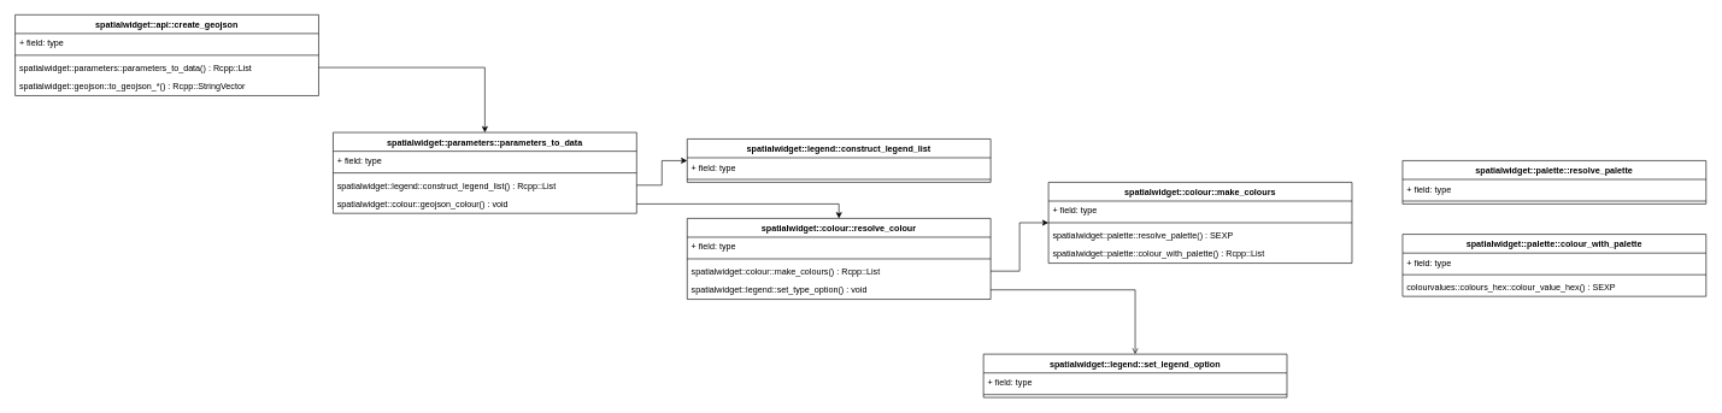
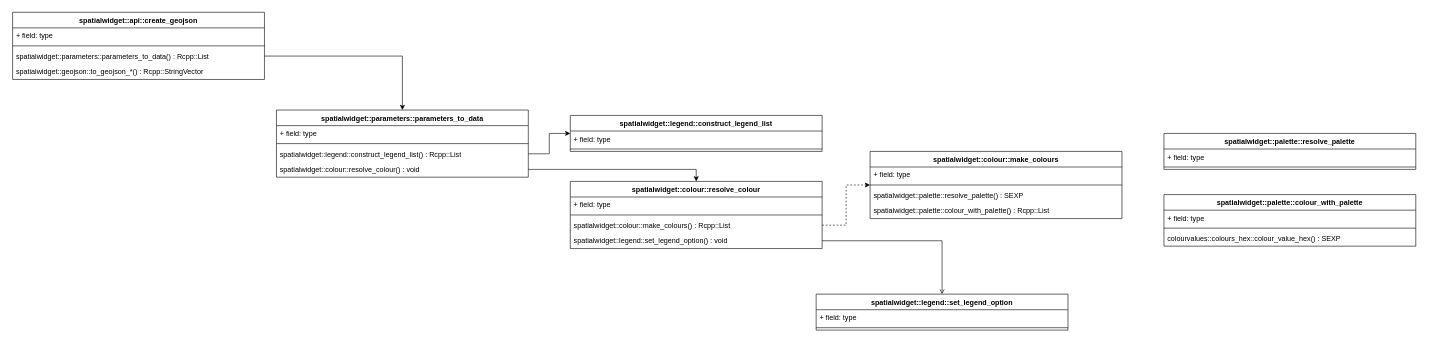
  <mxCell id="0" />
  <mxCell id="1" parent="0" />
  <mxCell id="2" value="spatialwidget::api::create_geojson" style="swimlane;fontStyle=1;align=center;verticalAlign=top;childLayout=stackLayout;horizontal=1;startSize=26;horizontalStack=0;resizeParent=1;resizeParentMax=0;resizeLast=0;collapsible=1;marginBottom=0;" vertex="1" parent="1"><mxGeometry x="20" y="20" width="420" height="112" as="geometry" /></mxCell>
  <mxCell id="3" value="+ field: type" style="text;strokeColor=none;fillColor=none;align=left;verticalAlign=top;spacingLeft=4;spacingRight=4;overflow=hidden;rotatable=0;points=[[0,0.5],[1,0.5]];portConstraint=eastwest;" vertex="1" parent="2"><mxGeometry y="26" width="420" height="26" as="geometry" /></mxCell>
  <mxCell id="4" value="" style="line;strokeWidth=1;fillColor=none;align=left;verticalAlign=middle;spacingTop=-1;spacingLeft=3;spacingRight=3;rotatable=0;labelPosition=right;points=[];portConstraint=eastwest;" vertex="1" parent="2"><mxGeometry y="52" width="420" height="8" as="geometry" /></mxCell>
  <mxCell id="5" value="spatialwidget::parameters::parameters_to_data() : Rcpp::List&#10;" style="text;strokeColor=none;fillColor=none;align=left;verticalAlign=top;spacingLeft=4;spacingRight=4;overflow=hidden;rotatable=0;points=[[0,0.5],[1,0.5]];portConstraint=eastwest;" vertex="1" parent="2"><mxGeometry y="60" width="420" height="26" as="geometry" /></mxCell>
  <mxCell id="6" value="spatialwidget::geojson::to_geojson_*() : Rcpp::StringVector&#10;" style="text;strokeColor=none;fillColor=none;align=left;verticalAlign=top;spacingLeft=4;spacingRight=4;overflow=hidden;rotatable=0;points=[[0,0.5],[1,0.5]];portConstraint=eastwest;" vertex="1" parent="2"><mxGeometry y="86" width="420" height="26" as="geometry" /></mxCell>
  <mxCell id="7" value="spatialwidget::parameters::parameters_to_data" style="swimlane;fontStyle=1;align=center;verticalAlign=top;childLayout=stackLayout;horizontal=1;startSize=26;horizontalStack=0;resizeParent=1;resizeParentMax=0;resizeLast=0;collapsible=1;marginBottom=0;" vertex="1" parent="1"><mxGeometry x="460" y="183" width="420" height="112" as="geometry" /></mxCell>
  <mxCell id="8" value="+ field: type" style="text;strokeColor=none;fillColor=none;align=left;verticalAlign=top;spacingLeft=4;spacingRight=4;overflow=hidden;rotatable=0;points=[[0,0.5],[1,0.5]];portConstraint=eastwest;" vertex="1" parent="7"><mxGeometry y="26" width="420" height="26" as="geometry" /></mxCell>
  <mxCell id="9" value="" style="line;strokeWidth=1;fillColor=none;align=left;verticalAlign=middle;spacingTop=-1;spacingLeft=3;spacingRight=3;rotatable=0;labelPosition=right;points=[];portConstraint=eastwest;" vertex="1" parent="7"><mxGeometry y="52" width="420" height="8" as="geometry" /></mxCell>
  <mxCell id="10" value="spatialwidget::legend::construct_legend_list() : Rcpp::List&#10;" style="text;strokeColor=none;fillColor=none;align=left;verticalAlign=top;spacingLeft=4;spacingRight=4;overflow=hidden;rotatable=0;points=[[0,0.5],[1,0.5]];portConstraint=eastwest;" vertex="1" parent="7"><mxGeometry y="60" width="420" height="26" as="geometry" /></mxCell>
- <mxCell id="11" value="spatialwidget::colour::geojson_colour() : void&#10;" style="text;strokeColor=none;fillColor=none;align=left;verticalAlign=top;spacingLeft=4;spacingRight=4;overflow=hidden;rotatable=0;points=[[0,0.5],[1,0.5]];portConstraint=eastwest;" vertex="1" parent="7"><mxGeometry y="86" width="420" height="26" as="geometry" /></mxCell>
+ <mxCell id="11" value="spatialwidget::colour::resolve_colour() : void&#10;" style="text;strokeColor=none;fillColor=none;align=left;verticalAlign=top;spacingLeft=4;spacingRight=4;overflow=hidden;rotatable=0;points=[[0,0.5],[1,0.5]];portConstraint=eastwest;" vertex="1" parent="7"><mxGeometry y="86" width="420" height="26" as="geometry" /></mxCell>
  <mxCell id="12" style="edgeStyle=orthogonalEdgeStyle;rounded=0;orthogonalLoop=1;jettySize=auto;html=1;" edge="1" parent="1" source="5" target="7"><mxGeometry relative="1" as="geometry" /></mxCell>
  <mxCell id="13" value="spatialwidget::legend::construct_legend_list" style="swimlane;fontStyle=1;align=center;verticalAlign=top;childLayout=stackLayout;horizontal=1;startSize=26;horizontalStack=0;resizeParent=1;resizeParentMax=0;resizeLast=0;collapsible=1;marginBottom=0;" vertex="1" parent="1"><mxGeometry x="950" y="192" width="420" height="60" as="geometry" /></mxCell>
  <mxCell id="14" value="+ field: type" style="text;strokeColor=none;fillColor=none;align=left;verticalAlign=top;spacingLeft=4;spacingRight=4;overflow=hidden;rotatable=0;points=[[0,0.5],[1,0.5]];portConstraint=eastwest;" vertex="1" parent="13"><mxGeometry y="26" width="420" height="26" as="geometry" /></mxCell>
  <mxCell id="15" value="" style="line;strokeWidth=1;fillColor=none;align=left;verticalAlign=middle;spacingTop=-1;spacingLeft=3;spacingRight=3;rotatable=0;labelPosition=right;points=[];portConstraint=eastwest;" vertex="1" parent="13"><mxGeometry y="52" width="420" height="8" as="geometry" /></mxCell>
  <mxCell id="16" style="edgeStyle=orthogonalEdgeStyle;rounded=0;orthogonalLoop=1;jettySize=auto;html=1;" edge="1" parent="1" source="10" target="13"><mxGeometry relative="1" as="geometry" /></mxCell>
  <mxCell id="17" value="spatialwidget::colour::resolve_colour" style="swimlane;fontStyle=1;align=center;verticalAlign=top;childLayout=stackLayout;horizontal=1;startSize=26;horizontalStack=0;resizeParent=1;resizeParentMax=0;resizeLast=0;collapsible=1;marginBottom=0;" vertex="1" parent="1"><mxGeometry x="950" y="302" width="420" height="112" as="geometry" /></mxCell>
  <mxCell id="18" value="+ field: type" style="text;strokeColor=none;fillColor=none;align=left;verticalAlign=top;spacingLeft=4;spacingRight=4;overflow=hidden;rotatable=0;points=[[0,0.5],[1,0.5]];portConstraint=eastwest;" vertex="1" parent="17"><mxGeometry y="26" width="420" height="26" as="geometry" /></mxCell>
  <mxCell id="19" value="" style="line;strokeWidth=1;fillColor=none;align=left;verticalAlign=middle;spacingTop=-1;spacingLeft=3;spacingRight=3;rotatable=0;labelPosition=right;points=[];portConstraint=eastwest;" vertex="1" parent="17"><mxGeometry y="52" width="420" height="8" as="geometry" /></mxCell>
  <mxCell id="20" value="spatialwidget::colour::make_colours() : Rcpp::List&#10;" style="text;strokeColor=none;fillColor=none;align=left;verticalAlign=top;spacingLeft=4;spacingRight=4;overflow=hidden;rotatable=0;points=[[0,0.5],[1,0.5]];portConstraint=eastwest;" vertex="1" parent="17"><mxGeometry y="60" width="420" height="26" as="geometry" /></mxCell>
- <mxCell id="21" value="spatialwidget::legend::set_type_option() : void&#10;" style="text;strokeColor=none;fillColor=none;align=left;verticalAlign=top;spacingLeft=4;spacingRight=4;overflow=hidden;rotatable=0;points=[[0,0.5],[1,0.5]];portConstraint=eastwest;" vertex="1" parent="17"><mxGeometry y="86" width="420" height="26" as="geometry" /></mxCell>
+ <mxCell id="21" value="spatialwidget::legend::set_legend_option() : void&#10;" style="text;strokeColor=none;fillColor=none;align=left;verticalAlign=top;spacingLeft=4;spacingRight=4;overflow=hidden;rotatable=0;points=[[0,0.5],[1,0.5]];portConstraint=eastwest;" vertex="1" parent="17"><mxGeometry y="86" width="420" height="26" as="geometry" /></mxCell>
  <mxCell id="22" style="edgeStyle=orthogonalEdgeStyle;rounded=0;orthogonalLoop=1;jettySize=auto;html=1;" edge="1" parent="1" source="11" target="17"><mxGeometry relative="1" as="geometry" /></mxCell>
  <mxCell id="23" value="spatialwidget::legend::set_legend_option" style="swimlane;fontStyle=1;align=center;verticalAlign=top;childLayout=stackLayout;horizontal=1;startSize=26;horizontalStack=0;resizeParent=1;resizeParentMax=0;resizeLast=0;collapsible=1;marginBottom=0;" vertex="1" parent="1"><mxGeometry x="1360" y="490" width="420" height="60" as="geometry" /></mxCell>
  <mxCell id="24" value="+ field: type" style="text;strokeColor=none;fillColor=none;align=left;verticalAlign=top;spacingLeft=4;spacingRight=4;overflow=hidden;rotatable=0;points=[[0,0.5],[1,0.5]];portConstraint=eastwest;" vertex="1" parent="23"><mxGeometry y="26" width="420" height="26" as="geometry" /></mxCell>
  <mxCell id="25" value="" style="line;strokeWidth=1;fillColor=none;align=left;verticalAlign=middle;spacingTop=-1;spacingLeft=3;spacingRight=3;rotatable=0;labelPosition=right;points=[];portConstraint=eastwest;" vertex="1" parent="23"><mxGeometry y="52" width="420" height="8" as="geometry" /></mxCell>
  <mxCell id="26" style="edgeStyle=orthogonalEdgeStyle;rounded=0;orthogonalLoop=1;jettySize=auto;html=1;endArrow=open;" edge="1" parent="1" source="21" target="23"><mxGeometry relative="1" as="geometry" /></mxCell>
  <mxCell id="27" value="spatialwidget::colour::make_colours" style="swimlane;fontStyle=1;align=center;verticalAlign=top;childLayout=stackLayout;horizontal=1;startSize=26;horizontalStack=0;resizeParent=1;resizeParentMax=0;resizeLast=0;collapsible=1;marginBottom=0;" vertex="1" parent="1"><mxGeometry x="1450" y="252" width="420" height="112" as="geometry" /></mxCell>
  <mxCell id="28" value="+ field: type" style="text;strokeColor=none;fillColor=none;align=left;verticalAlign=top;spacingLeft=4;spacingRight=4;overflow=hidden;rotatable=0;points=[[0,0.5],[1,0.5]];portConstraint=eastwest;" vertex="1" parent="27"><mxGeometry y="26" width="420" height="26" as="geometry" /></mxCell>
  <mxCell id="29" value="" style="line;strokeWidth=1;fillColor=none;align=left;verticalAlign=middle;spacingTop=-1;spacingLeft=3;spacingRight=3;rotatable=0;labelPosition=right;points=[];portConstraint=eastwest;" vertex="1" parent="27"><mxGeometry y="52" width="420" height="8" as="geometry" /></mxCell>
  <mxCell id="30" value="spatialwidget::palette::resolve_palette() : SEXP&#10;" style="text;strokeColor=none;fillColor=none;align=left;verticalAlign=top;spacingLeft=4;spacingRight=4;overflow=hidden;rotatable=0;points=[[0,0.5],[1,0.5]];portConstraint=eastwest;" vertex="1" parent="27"><mxGeometry y="60" width="420" height="26" as="geometry" /></mxCell>
  <mxCell id="31" value="spatialwidget::palette::colour_with_palette() : Rcpp::List&#10;" style="text;strokeColor=none;fillColor=none;align=left;verticalAlign=top;spacingLeft=4;spacingRight=4;overflow=hidden;rotatable=0;points=[[0,0.5],[1,0.5]];portConstraint=eastwest;" vertex="1" parent="27"><mxGeometry y="86" width="420" height="26" as="geometry" /></mxCell>
- <mxCell id="32" style="edgeStyle=orthogonalEdgeStyle;rounded=0;orthogonalLoop=1;jettySize=auto;html=1;" edge="1" parent="1" source="20" target="27"><mxGeometry relative="1" as="geometry" /></mxCell>
+ <mxCell id="32" style="edgeStyle=orthogonalEdgeStyle;rounded=0;orthogonalLoop=1;jettySize=auto;html=1;dashed=1;" edge="1" parent="1" source="20" target="27"><mxGeometry relative="1" as="geometry" /></mxCell>
  <mxCell id="33" value="spatialwidget::palette::resolve_palette" style="swimlane;fontStyle=1;align=center;verticalAlign=top;childLayout=stackLayout;horizontal=1;startSize=26;horizontalStack=0;resizeParent=1;resizeParentMax=0;resizeLast=0;collapsible=1;marginBottom=0;" vertex="1" parent="1"><mxGeometry x="1940" y="222" width="420" height="60" as="geometry" /></mxCell>
  <mxCell id="34" value="+ field: type" style="text;strokeColor=none;fillColor=none;align=left;verticalAlign=top;spacingLeft=4;spacingRight=4;overflow=hidden;rotatable=0;points=[[0,0.5],[1,0.5]];portConstraint=eastwest;" vertex="1" parent="33"><mxGeometry y="26" width="420" height="26" as="geometry" /></mxCell>
  <mxCell id="35" value="" style="line;strokeWidth=1;fillColor=none;align=left;verticalAlign=middle;spacingTop=-1;spacingLeft=3;spacingRight=3;rotatable=0;labelPosition=right;points=[];portConstraint=eastwest;" vertex="1" parent="33"><mxGeometry y="52" width="420" height="8" as="geometry" /></mxCell>
  <mxCell id="36" value="spatialwidget::palette::colour_with_palette" style="swimlane;fontStyle=1;align=center;verticalAlign=top;childLayout=stackLayout;horizontal=1;startSize=26;horizontalStack=0;resizeParent=1;resizeParentMax=0;resizeLast=0;collapsible=1;marginBottom=0;" vertex="1" parent="1"><mxGeometry x="1940" y="324" width="420" height="86" as="geometry" /></mxCell>
  <mxCell id="37" value="+ field: type" style="text;strokeColor=none;fillColor=none;align=left;verticalAlign=top;spacingLeft=4;spacingRight=4;overflow=hidden;rotatable=0;points=[[0,0.5],[1,0.5]];portConstraint=eastwest;" vertex="1" parent="36"><mxGeometry y="26" width="420" height="26" as="geometry" /></mxCell>
  <mxCell id="38" value="" style="line;strokeWidth=1;fillColor=none;align=left;verticalAlign=middle;spacingTop=-1;spacingLeft=3;spacingRight=3;rotatable=0;labelPosition=right;points=[];portConstraint=eastwest;" vertex="1" parent="36"><mxGeometry y="52" width="420" height="8" as="geometry" /></mxCell>
  <mxCell id="39" value="colourvalues::colours_hex::colour_value_hex() : SEXP&#10;" style="text;strokeColor=none;fillColor=none;align=left;verticalAlign=top;spacingLeft=4;spacingRight=4;overflow=hidden;rotatable=0;points=[[0,0.5],[1,0.5]];portConstraint=eastwest;" vertex="1" parent="36"><mxGeometry y="60" width="420" height="26" as="geometry" /></mxCell>
